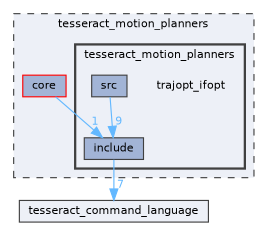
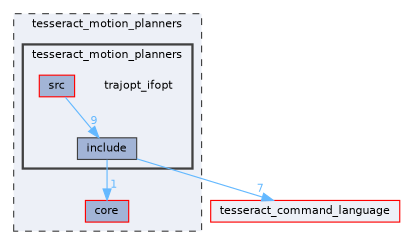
  digraph {
    compound=true
    node [fontname=Helvetica fontsize=10 shape=box color=grey25 fillcolor="#a2b4d6" style=filled]
    edge [color=steelblue1 fontcolor=steelblue1 fontname=Helvetica fontsize=10 labeldistance=1.5 labelfontname=Helvetica labelfontsize=10]
    n1 [height=0.2 label=trajopt_ifopt shape=plaintext width=0.4 color="" fillcolor="" style=""]
    n2 [height=0.2 label=include width=0.4]
-   n3 [height=0.2 label=src width=0.4]
+   n3 [color=red height=0.2 label=src width=0.4]
    n4 [color=red height=0.2 label=core width=0.4]
-   n5 [fillcolor="#edf0f7" height=0.2 label=tesseract_command_language width=0.4]
+   n5 [color=red fillcolor="#edf0f7" height=0.2 label=tesseract_command_language width=0.4]
    subgraph cluster_1 {
      bgcolor="#edf0f7"
      fontname=Helvetica
      fontsize=10
      label=tesseract_motion_planners
      pencolor=grey25
      style="filled,dashed"
      n4
      subgraph cluster_2 {
        bgcolor="#edf0f7"
        fontname=Helvetica
        fontsize=10
        label=tesseract_motion_planners
        pencolor=grey25
        style="filled,bold"
        n1
        n2
        n3
      }
    }
-   n4 -> n2 [headlabel=1]
+   n2 -> n4 [headlabel=1]
    n2 -> n5 [headlabel=7]
    n3 -> n2 [headlabel=9]
  }
